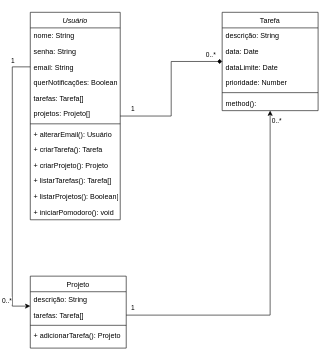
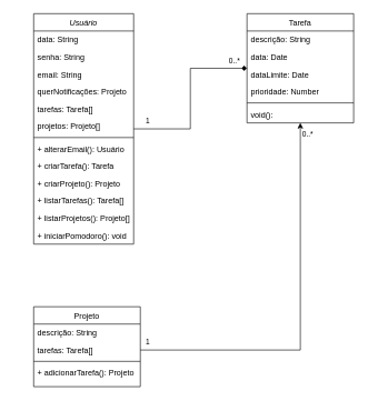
  <mxCell id="0" />
  <mxCell id="1" parent="0" />
  <mxCell id="2" style="edgeStyle=orthogonalEdgeStyle;rounded=0;orthogonalLoop=1;jettySize=auto;html=1;endArrow=diamond;" edge="1" parent="1" source="5" target="19"><mxGeometry relative="1" as="geometry" /></mxCell>
  <mxCell id="3" value="0..*" style="edgeLabel;html=1;align=center;verticalAlign=middle;resizable=0;points=[];" vertex="1" connectable="0" parent="2"><mxGeometry x="0.762" y="3" relative="1" as="geometry"><mxPoint x="11" y="-9" as="offset" /></mxGeometry></mxCell>
  <mxCell id="4" value="1" style="edgeLabel;html=1;align=center;verticalAlign=middle;resizable=0;points=[];" vertex="1" connectable="0" parent="2"><mxGeometry x="-0.778" y="-2" relative="1" as="geometry"><mxPoint x="-9" y="-15" as="offset" /></mxGeometry></mxCell>
  <mxCell id="5" value="Usuário" style="swimlane;fontStyle=2;align=center;verticalAlign=top;childLayout=stackLayout;horizontal=1;startSize=26;horizontalStack=0;resizeParent=1;resizeLast=0;collapsible=1;marginBottom=0;rounded=0;shadow=0;strokeWidth=1;" parent="1" vertex="1"><mxGeometry x="50" y="20" width="150" height="346" as="geometry"><mxRectangle x="230" y="140" width="160" height="26" as="alternateBounds" /></mxGeometry></mxCell>
- <mxCell id="6" value="nome: String" style="text;align=left;verticalAlign=top;spacingLeft=4;spacingRight=4;overflow=hidden;rotatable=0;points=[[0,0.5],[1,0.5]];portConstraint=eastwest;" parent="5" vertex="1"><mxGeometry y="26" width="150" height="26" as="geometry" /></mxCell>
+ <mxCell id="6" value="data: String" style="text;align=left;verticalAlign=top;spacingLeft=4;spacingRight=4;overflow=hidden;rotatable=0;points=[[0,0.5],[1,0.5]];portConstraint=eastwest;" parent="5" vertex="1"><mxGeometry y="26" width="150" height="26" as="geometry" /></mxCell>
  <mxCell id="7" value="senha: String&#10;" style="text;align=left;verticalAlign=top;spacingLeft=4;spacingRight=4;overflow=hidden;rotatable=0;points=[[0,0.5],[1,0.5]];portConstraint=eastwest;rounded=0;shadow=0;html=0;" parent="5" vertex="1"><mxGeometry y="52" width="150" height="26" as="geometry" /></mxCell>
  <mxCell id="8" value="email: String" style="text;align=left;verticalAlign=top;spacingLeft=4;spacingRight=4;overflow=hidden;rotatable=0;points=[[0,0.5],[1,0.5]];portConstraint=eastwest;rounded=0;shadow=0;html=0;" parent="5" vertex="1"><mxGeometry y="78" width="150" height="26" as="geometry" /></mxCell>
- <mxCell id="9" value="querNotificações: Boolean" style="text;align=left;verticalAlign=top;spacingLeft=4;spacingRight=4;overflow=hidden;rotatable=0;points=[[0,0.5],[1,0.5]];portConstraint=eastwest;rounded=0;shadow=0;html=0;" parent="5" vertex="1"><mxGeometry y="104" width="150" height="26" as="geometry" /></mxCell>
+ <mxCell id="9" value="querNotificações: Projeto" style="text;align=left;verticalAlign=top;spacingLeft=4;spacingRight=4;overflow=hidden;rotatable=0;points=[[0,0.5],[1,0.5]];portConstraint=eastwest;rounded=0;shadow=0;html=0;" parent="5" vertex="1"><mxGeometry y="104" width="150" height="26" as="geometry" /></mxCell>
  <mxCell id="10" value="tarefas: Tarefa[]" style="text;align=left;verticalAlign=top;spacingLeft=4;spacingRight=4;overflow=hidden;rotatable=0;points=[[0,0.5],[1,0.5]];portConstraint=eastwest;rounded=0;shadow=0;html=0;" parent="5" vertex="1"><mxGeometry y="130" width="150" height="26" as="geometry" /></mxCell>
  <mxCell id="11" value="projetos: Projeto[]" style="text;align=left;verticalAlign=top;spacingLeft=4;spacingRight=4;overflow=hidden;rotatable=0;points=[[0,0.5],[1,0.5]];portConstraint=eastwest;rounded=0;shadow=0;html=0;" parent="5" vertex="1"><mxGeometry y="156" width="150" height="26" as="geometry" /></mxCell>
  <mxCell id="12" value="" style="line;html=1;strokeWidth=1;align=left;verticalAlign=middle;spacingTop=-1;spacingLeft=3;spacingRight=3;rotatable=0;labelPosition=right;points=[];portConstraint=eastwest;" parent="5" vertex="1"><mxGeometry y="182" width="150" height="8" as="geometry" /></mxCell>
  <mxCell id="13" value="+ alterarEmail(): Usuário" style="text;align=left;verticalAlign=top;spacingLeft=4;spacingRight=4;overflow=hidden;rotatable=0;points=[[0,0.5],[1,0.5]];portConstraint=eastwest;" parent="5" vertex="1"><mxGeometry y="190" width="150" height="26" as="geometry" /></mxCell>
  <mxCell id="14" value="+ criarTarefa(): Tarefa" style="text;align=left;verticalAlign=top;spacingLeft=4;spacingRight=4;overflow=hidden;rotatable=0;points=[[0,0.5],[1,0.5]];portConstraint=eastwest;" parent="5" vertex="1"><mxGeometry y="216" width="150" height="26" as="geometry" /></mxCell>
  <mxCell id="15" value="+ criarProjeto(): Projeto" style="text;align=left;verticalAlign=top;spacingLeft=4;spacingRight=4;overflow=hidden;rotatable=0;points=[[0,0.5],[1,0.5]];portConstraint=eastwest;" parent="5" vertex="1"><mxGeometry y="242" width="150" height="26" as="geometry" /></mxCell>
  <mxCell id="16" value="+ listarTarefas(): Tarefa[]" style="text;align=left;verticalAlign=top;spacingLeft=4;spacingRight=4;overflow=hidden;rotatable=0;points=[[0,0.5],[1,0.5]];portConstraint=eastwest;" parent="5" vertex="1"><mxGeometry y="268" width="150" height="26" as="geometry" /></mxCell>
- <mxCell id="17" value="+ listarProjetos(): Boolean[]" style="text;align=left;verticalAlign=top;spacingLeft=4;spacingRight=4;overflow=hidden;rotatable=0;points=[[0,0.5],[1,0.5]];portConstraint=eastwest;" parent="5" vertex="1"><mxGeometry y="294" width="150" height="26" as="geometry" /></mxCell>
+ <mxCell id="17" value="+ listarProjetos(): Projeto[]" style="text;align=left;verticalAlign=top;spacingLeft=4;spacingRight=4;overflow=hidden;rotatable=0;points=[[0,0.5],[1,0.5]];portConstraint=eastwest;" parent="5" vertex="1"><mxGeometry y="294" width="150" height="26" as="geometry" /></mxCell>
  <mxCell id="18" value="+ iniciarPomodoro(): void" style="text;align=left;verticalAlign=top;spacingLeft=4;spacingRight=4;overflow=hidden;rotatable=0;points=[[0,0.5],[1,0.5]];portConstraint=eastwest;" parent="5" vertex="1"><mxGeometry y="320" width="150" height="26" as="geometry" /></mxCell>
  <mxCell id="19" value="Tarefa" style="swimlane;fontStyle=0;align=center;verticalAlign=top;childLayout=stackLayout;horizontal=1;startSize=26;horizontalStack=0;resizeParent=1;resizeLast=0;collapsible=1;marginBottom=0;rounded=0;shadow=0;strokeWidth=1;" parent="1" vertex="1"><mxGeometry x="370" y="20" width="160" height="164" as="geometry"><mxRectangle x="340" y="380" width="170" height="26" as="alternateBounds" /></mxGeometry></mxCell>
  <mxCell id="20" value="descrição: String" style="text;align=left;verticalAlign=top;spacingLeft=4;spacingRight=4;overflow=hidden;rotatable=0;points=[[0,0.5],[1,0.5]];portConstraint=eastwest;fontStyle=0" parent="19" vertex="1"><mxGeometry y="26" width="160" height="26" as="geometry" /></mxCell>
  <mxCell id="21" value="data: Date" style="text;align=left;verticalAlign=top;spacingLeft=4;spacingRight=4;overflow=hidden;rotatable=0;points=[[0,0.5],[1,0.5]];portConstraint=eastwest;fontStyle=0" parent="19" vertex="1"><mxGeometry y="52" width="160" height="26" as="geometry" /></mxCell>
  <mxCell id="22" value="dataLimite: Date" style="text;align=left;verticalAlign=top;spacingLeft=4;spacingRight=4;overflow=hidden;rotatable=0;points=[[0,0.5],[1,0.5]];portConstraint=eastwest;fontStyle=0" parent="19" vertex="1"><mxGeometry y="78" width="160" height="26" as="geometry" /></mxCell>
  <mxCell id="23" value="prioridade: Number" style="text;align=left;verticalAlign=top;spacingLeft=4;spacingRight=4;overflow=hidden;rotatable=0;points=[[0,0.5],[1,0.5]];portConstraint=eastwest;fontStyle=0" parent="19" vertex="1"><mxGeometry y="104" width="160" height="26" as="geometry" /></mxCell>
  <mxCell id="24" value="" style="line;html=1;strokeWidth=1;align=left;verticalAlign=middle;spacingTop=-1;spacingLeft=3;spacingRight=3;rotatable=0;labelPosition=right;points=[];portConstraint=eastwest;" parent="19" vertex="1"><mxGeometry y="130" width="160" height="8" as="geometry" /></mxCell>
- <mxCell id="25" value="method():" style="text;align=left;verticalAlign=top;spacingLeft=4;spacingRight=4;overflow=hidden;rotatable=0;points=[[0,0.5],[1,0.5]];portConstraint=eastwest;fontStyle=0" parent="19" vertex="1"><mxGeometry y="138" width="160" height="26" as="geometry" /></mxCell>
+ <mxCell id="25" value="void():" style="text;align=left;verticalAlign=top;spacingLeft=4;spacingRight=4;overflow=hidden;rotatable=0;points=[[0,0.5],[1,0.5]];portConstraint=eastwest;fontStyle=0" parent="19" vertex="1"><mxGeometry y="138" width="160" height="26" as="geometry" /></mxCell>
  <mxCell id="26" value="Projeto" style="swimlane;fontStyle=0;align=center;verticalAlign=top;childLayout=stackLayout;horizontal=1;startSize=26;horizontalStack=0;resizeParent=1;resizeLast=0;collapsible=1;marginBottom=0;rounded=0;shadow=0;strokeWidth=1;" parent="1" vertex="1"><mxGeometry x="50" y="460" width="160" height="120" as="geometry"><mxRectangle x="550" y="140" width="160" height="26" as="alternateBounds" /></mxGeometry></mxCell>
  <mxCell id="27" value="descrição: String" style="text;align=left;verticalAlign=top;spacingLeft=4;spacingRight=4;overflow=hidden;rotatable=0;points=[[0,0.5],[1,0.5]];portConstraint=eastwest;" parent="26" vertex="1"><mxGeometry y="26" width="160" height="26" as="geometry" /></mxCell>
  <mxCell id="28" value="tarefas: Tarefa[]" style="text;align=left;verticalAlign=top;spacingLeft=4;spacingRight=4;overflow=hidden;rotatable=0;points=[[0,0.5],[1,0.5]];portConstraint=eastwest;rounded=0;shadow=0;html=0;" parent="26" vertex="1"><mxGeometry y="52" width="160" height="26" as="geometry" /></mxCell>
  <mxCell id="29" value="" style="line;html=1;strokeWidth=1;align=left;verticalAlign=middle;spacingTop=-1;spacingLeft=3;spacingRight=3;rotatable=0;labelPosition=right;points=[];portConstraint=eastwest;" parent="26" vertex="1"><mxGeometry y="78" width="160" height="8" as="geometry" /></mxCell>
  <mxCell id="30" value="+ adicionarTarefa(): Projeto" style="text;align=left;verticalAlign=top;spacingLeft=4;spacingRight=4;overflow=hidden;rotatable=0;points=[[0,0.5],[1,0.5]];portConstraint=eastwest;" parent="26" vertex="1"><mxGeometry y="86" width="160" height="26" as="geometry" /></mxCell>
- <mxCell id="31" style="edgeStyle=orthogonalEdgeStyle;rounded=0;orthogonalLoop=1;jettySize=auto;html=1;" edge="1" parent="1" source="8" target="26"><mxGeometry relative="1" as="geometry"><Array as="points"><mxPoint x="20" y="111" /><mxPoint x="20" y="510" /></Array></mxGeometry></mxCell>
- <mxCell id="32" value="0..*" style="edgeLabel;html=1;align=center;verticalAlign=middle;resizable=0;points=[];" vertex="1" connectable="0" parent="31"><mxGeometry x="0.865" relative="1" as="geometry"><mxPoint x="-10" y="-9" as="offset" /></mxGeometry></mxCell>
- <mxCell id="33" value="1" style="edgeLabel;html=1;align=center;verticalAlign=middle;resizable=0;points=[];" vertex="1" connectable="0" parent="31"><mxGeometry x="-0.89" y="1" relative="1" as="geometry"><mxPoint x="-5" y="-12" as="offset" /></mxGeometry></mxCell>
  <mxCell id="34" style="edgeStyle=orthogonalEdgeStyle;rounded=0;orthogonalLoop=1;jettySize=auto;html=1;" edge="1" parent="1" source="28" target="19"><mxGeometry relative="1" as="geometry" /></mxCell>
  <mxCell id="35" value="1" style="edgeLabel;html=1;align=center;verticalAlign=middle;resizable=0;points=[];" vertex="1" connectable="0" parent="34"><mxGeometry x="-0.935" relative="1" as="geometry"><mxPoint x="-9" y="-13" as="offset" /></mxGeometry></mxCell>
  <mxCell id="36" value="0..*" style="edgeLabel;html=1;align=center;verticalAlign=middle;resizable=0;points=[];" vertex="1" connectable="0" parent="34"><mxGeometry x="0.91" y="1" relative="1" as="geometry"><mxPoint x="11" y="-10" as="offset" /></mxGeometry></mxCell>
